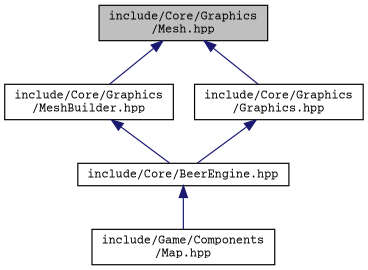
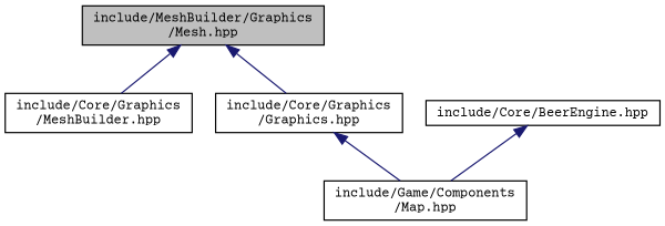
  digraph {
    fontname="Courier Prime"
    node [color=black fillcolor=white fontname="Courier Prime" fontsize=10 shape=record style=filled]
    edge [color=midnightblue dir=back fontname="Courier Prime" fontsize=10 labelfontname=Helvetica labelfontsize=10 style=solid]
-   n1 [fillcolor=grey75 fontcolor=black height=0.2 label="include/Core/Graphics\l/Mesh.hpp" width=0.4]
+   n1 [fillcolor=grey75 fontcolor=black height=0.2 label="include/MeshBuilder/Graphics\l/Mesh.hpp" width=0.4]
    n2 [height=0.2 label="include/Core/Graphics\l/MeshBuilder.hpp" width=0.4]
    n3 [height=0.2 label="include/Core/Graphics\l/Graphics.hpp" width=0.4]
    n4 [height=0.2 label="include/Core/BeerEngine.hpp" width=0.4]
    n5 [height=0.2 label="include/Game/Components\l/Map.hpp" width=0.4]
    n1 -> n2
    n1 -> n3
-   n2 -> n4
-   n3 -> n4
+   n3 -> n5
    n4 -> n5
  }
